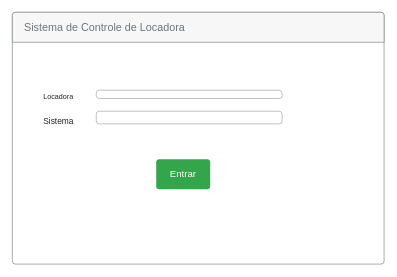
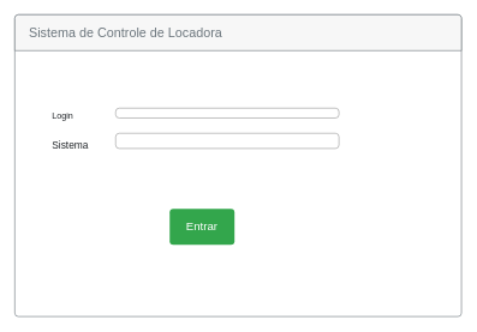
  <mxCell id="0" />
  <mxCell id="1" parent="0" />
  <mxCell id="2" value="" style="html=1;shadow=0;dashed=0;shape=mxgraph.bootstrap.rrect;rSize=5;strokeColor=#6C767D;html=1;whiteSpace=wrap;fillColor=#ffffff;fontColor=#212529;verticalAlign=bottom;align=left;spacing=20;spacingBottom=0;fontSize=14;" vertex="1" parent="1"><mxGeometry x="20" y="20" width="620" height="420" as="geometry" /></mxCell>
  <mxCell id="3" value="Sistema de Controle de Locadora" style="html=1;shadow=0;dashed=0;shape=mxgraph.bootstrap.topButton;rSize=5;perimeter=none;whiteSpace=wrap;fillColor=#F7F7F7;strokeColor=#6C767D;fontColor=#6C767D;resizeWidth=1;fontSize=18;align=left;spacing=20;" vertex="1" parent="2"><mxGeometry width="620" height="50" relative="1" as="geometry" /></mxCell>
- <mxCell id="4" value="Locadora" style="fillColor=none;strokeColor=none;align=left;fontSize=12;fontColor=#212529;" vertex="1" parent="2"><mxGeometry x="50" y="130" width="90" height="20" as="geometry" /></mxCell>
+ <mxCell id="4" value="Login" style="fillColor=none;strokeColor=none;align=left;fontSize=12;fontColor=#212529;" vertex="1" parent="2"><mxGeometry x="50" y="130" width="90" height="20" as="geometry" /></mxCell>
  <mxCell id="5" value="Sistema" style="fillColor=none;strokeColor=none;align=left;fontSize=14;fontColor=#212529;" vertex="1" parent="2"><mxGeometry x="50" y="165" width="90" height="30" as="geometry" /></mxCell>
  <mxCell id="6" value="" style="html=1;shadow=0;dashed=0;shape=mxgraph.bootstrap.rrect;rSize=5;fillColor=none;strokeColor=#999999;align=left;spacing=15;fontSize=14;fontColor=#6C767D;" vertex="1" parent="2"><mxGeometry x="140" y="165" width="310" height="21.14" as="geometry" /></mxCell>
  <mxCell id="7" value="" style="html=1;shadow=0;dashed=0;shape=mxgraph.bootstrap.rrect;rSize=5;fillColor=none;strokeColor=#999999;align=left;spacing=15;fontSize=12;fontColor=#6C767D;" vertex="1" parent="2"><mxGeometry x="140" y="130" width="310" height="13.78" as="geometry" /></mxCell>
- <mxCell id="8" value="Entrar" style="html=1;shadow=0;dashed=0;shape=mxgraph.bootstrap.rrect;rSize=5;strokeColor=none;strokeWidth=1;fillColor=#33A64C;fontColor=#FFFFFF;whiteSpace=wrap;align=center;verticalAlign=middle;spacingLeft=0;fontStyle=0;fontSize=16;spacing=5;" vertex="1" parent="2"><mxGeometry x="240" y="245" width="90" height="50" as="geometry" /></mxCell>
+ <mxCell id="8" value="Entrar" style="html=1;shadow=0;dashed=0;shape=mxgraph.bootstrap.rrect;rSize=5;strokeColor=none;strokeWidth=1;fillColor=#33A64C;fontColor=#FFFFFF;whiteSpace=wrap;align=center;verticalAlign=middle;spacingLeft=0;fontStyle=0;fontSize=16;spacing=5;" vertex="1" parent="2"><mxGeometry x="215" y="270" width="90" height="50" as="geometry" /></mxCell>
